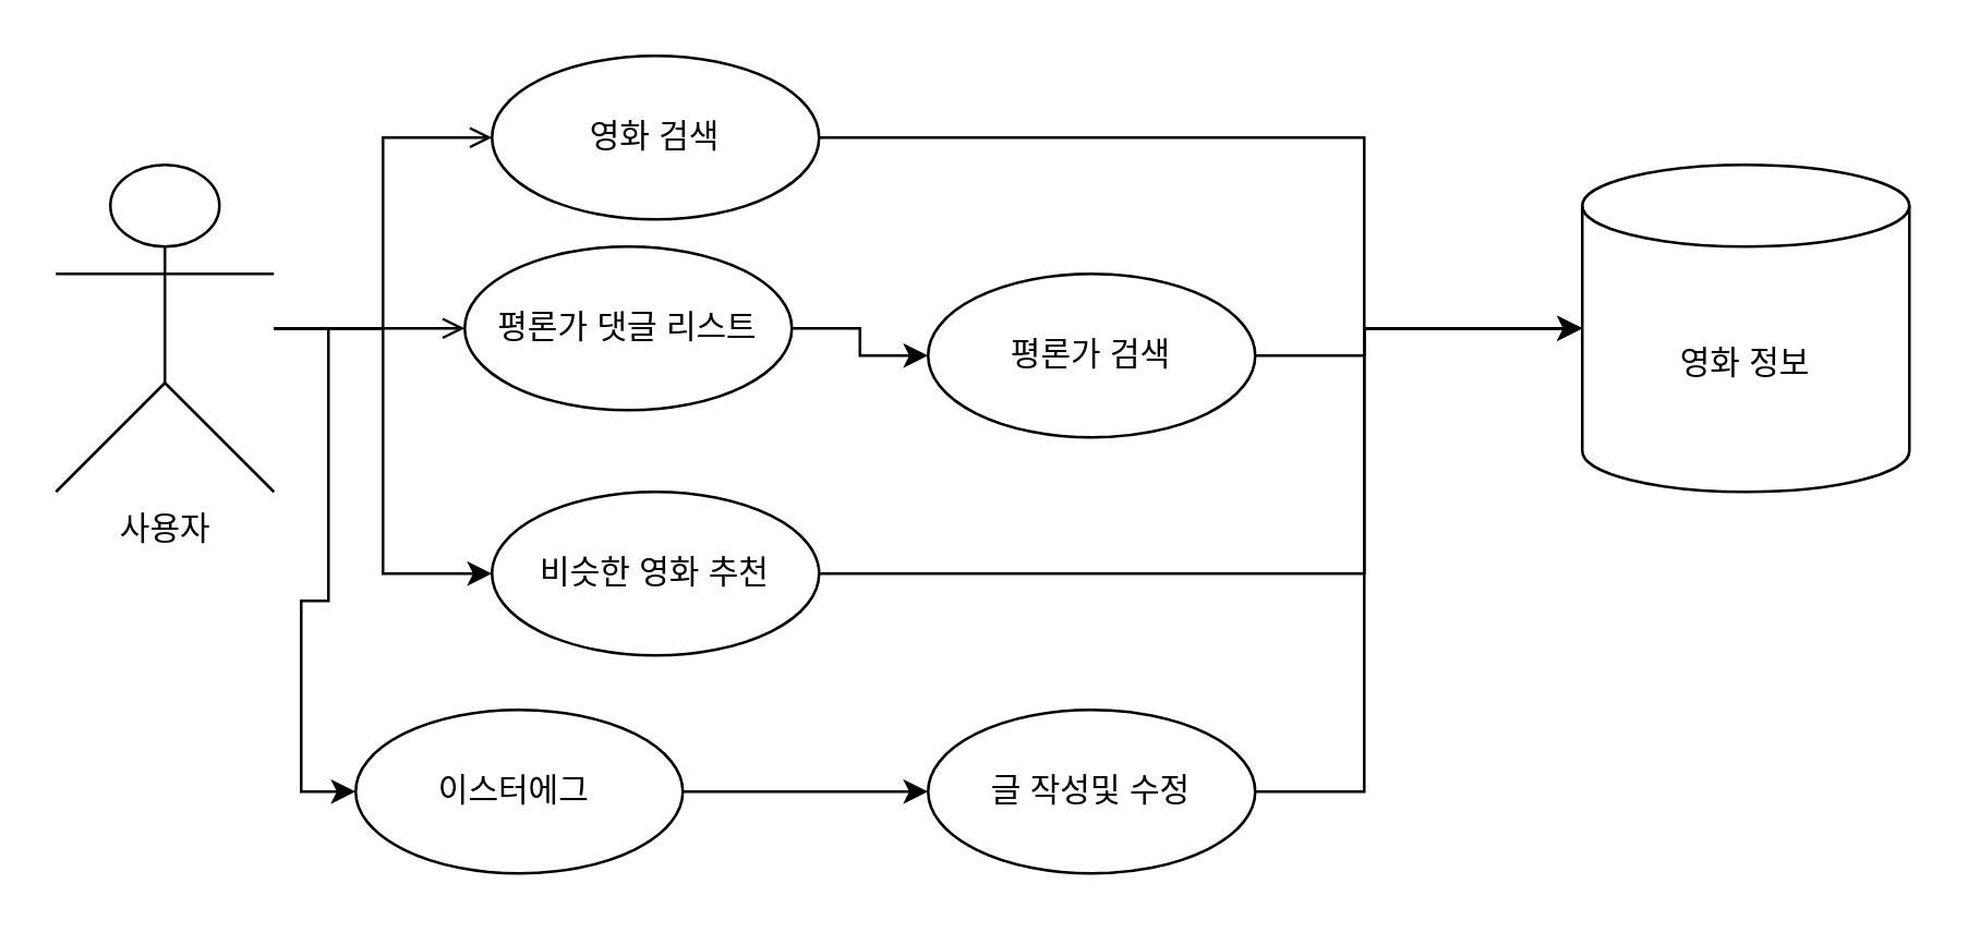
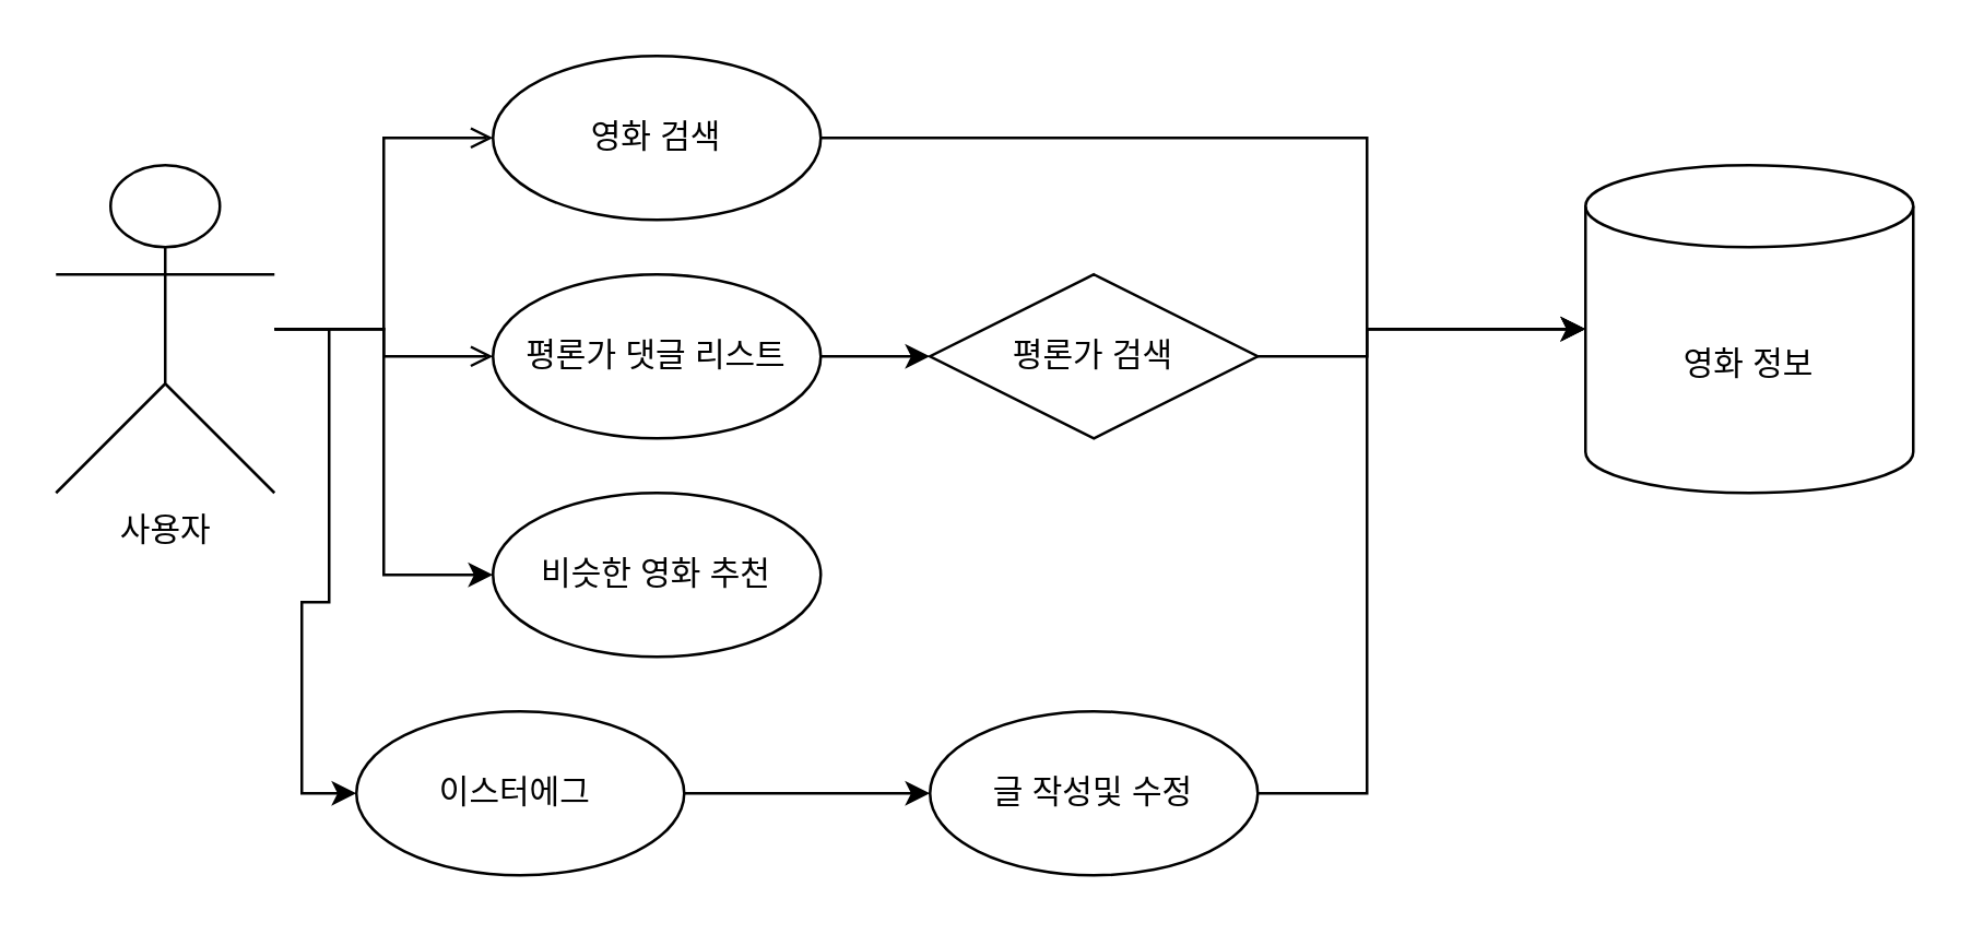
  <mxCell id="0" />
  <mxCell id="1" parent="0" />
  <mxCell id="2" style="edgeStyle=orthogonalEdgeStyle;rounded=0;orthogonalLoop=1;jettySize=auto;html=1;entryX=0;entryY=0.5;entryDx=0;entryDy=0;endArrow=open;" edge="1" parent="1" source="6" target="11"><mxGeometry relative="1" as="geometry" /></mxCell>
  <mxCell id="3" style="edgeStyle=orthogonalEdgeStyle;rounded=0;orthogonalLoop=1;jettySize=auto;html=1;entryX=0;entryY=0.5;entryDx=0;entryDy=0;endArrow=open;" edge="1" parent="1" source="6" target="8"><mxGeometry relative="1" as="geometry" /></mxCell>
  <mxCell id="4" style="edgeStyle=orthogonalEdgeStyle;rounded=0;orthogonalLoop=1;jettySize=auto;html=1;entryX=0;entryY=0.5;entryDx=0;entryDy=0;" edge="1" parent="1" source="6" target="13"><mxGeometry relative="1" as="geometry" /></mxCell>
  <mxCell id="5" style="edgeStyle=orthogonalEdgeStyle;rounded=0;orthogonalLoop=1;jettySize=auto;html=1;entryX=0;entryY=0.5;entryDx=0;entryDy=0;" edge="1" parent="1" source="6" target="17"><mxGeometry relative="1" as="geometry" /></mxCell>
  <mxCell id="6" value="사용자" style="shape=umlActor;verticalLabelPosition=bottom;verticalAlign=top;html=1;outlineConnect=0;" vertex="1" parent="1"><mxGeometry x="20" y="60" width="80" height="120" as="geometry" /></mxCell>
  <mxCell id="7" style="edgeStyle=orthogonalEdgeStyle;rounded=0;orthogonalLoop=1;jettySize=auto;html=1;entryX=0;entryY=0.5;entryDx=0;entryDy=0;entryPerimeter=0;" edge="1" parent="1" source="8" target="9"><mxGeometry relative="1" as="geometry"><Array as="points"><mxPoint x="500" y="50" /><mxPoint x="500" y="120" /></Array></mxGeometry></mxCell>
  <mxCell id="8" value="영화 검색" style="ellipse;whiteSpace=wrap;html=1;" vertex="1" parent="1"><mxGeometry x="180" y="20" width="120" height="60" as="geometry" /></mxCell>
  <mxCell id="9" value="영화 정보" style="shape=cylinder3;whiteSpace=wrap;html=1;boundedLbl=1;backgroundOutline=1;size=15;" vertex="1" parent="1"><mxGeometry x="580" y="60" width="120" height="120" as="geometry" /></mxCell>
  <mxCell id="10" style="edgeStyle=orthogonalEdgeStyle;rounded=0;orthogonalLoop=1;jettySize=auto;html=1;entryX=0;entryY=0.5;entryDx=0;entryDy=0;" edge="1" parent="1" source="11" target="15"><mxGeometry relative="1" as="geometry" /></mxCell>
- <mxCell id="11" value="평론가 댓글 리스트" style="ellipse;whiteSpace=wrap;html=1;" vertex="1" parent="1"><mxGeometry x="170" y="90" width="120" height="60" as="geometry" /></mxCell>
- <mxCell id="12" style="edgeStyle=orthogonalEdgeStyle;rounded=0;orthogonalLoop=1;jettySize=auto;html=1;entryX=0;entryY=0.5;entryDx=0;entryDy=0;entryPerimeter=0;" edge="1" parent="1" source="13" target="9"><mxGeometry relative="1" as="geometry"><Array as="points"><mxPoint x="500" y="210" /><mxPoint x="500" y="120" /></Array></mxGeometry></mxCell>
+ <mxCell id="11" value="평론가 댓글 리스트" style="ellipse;whiteSpace=wrap;html=1;" vertex="1" parent="1"><mxGeometry x="180" y="100" width="120" height="60" as="geometry" /></mxCell>
  <mxCell id="13" value="비슷한 영화&amp;nbsp;추천" style="ellipse;whiteSpace=wrap;html=1;" vertex="1" parent="1"><mxGeometry x="180" y="180" width="120" height="60" as="geometry" /></mxCell>
  <mxCell id="14" style="edgeStyle=orthogonalEdgeStyle;rounded=0;orthogonalLoop=1;jettySize=auto;html=1;entryX=0;entryY=0.5;entryDx=0;entryDy=0;entryPerimeter=0;" edge="1" parent="1" source="15" target="9"><mxGeometry relative="1" as="geometry"><Array as="points"><mxPoint x="500" y="130" /><mxPoint x="500" y="120" /></Array></mxGeometry></mxCell>
- <mxCell id="15" value="평론가 검색" style="ellipse;whiteSpace=wrap;html=1;" vertex="1" parent="1"><mxGeometry x="340" y="100" width="120" height="60" as="geometry" /></mxCell>
+ <mxCell id="15" value="평론가 검색" style="rhombus;whiteSpace=wrap;html=1;" vertex="1" parent="1"><mxGeometry x="340" y="100" width="120" height="60" as="geometry" /></mxCell>
  <mxCell id="16" style="edgeStyle=orthogonalEdgeStyle;rounded=0;orthogonalLoop=1;jettySize=auto;html=1;entryX=0;entryY=0.5;entryDx=0;entryDy=0;" edge="1" parent="1" source="17" target="19"><mxGeometry relative="1" as="geometry" /></mxCell>
  <mxCell id="17" value="이스터에그&amp;nbsp;" style="ellipse;whiteSpace=wrap;html=1;" vertex="1" parent="1"><mxGeometry x="130" y="260" width="120" height="60" as="geometry" /></mxCell>
  <mxCell id="18" style="edgeStyle=orthogonalEdgeStyle;rounded=0;orthogonalLoop=1;jettySize=auto;html=1;entryX=0;entryY=0.5;entryDx=0;entryDy=0;entryPerimeter=0;" edge="1" parent="1" source="19" target="9"><mxGeometry relative="1" as="geometry"><Array as="points"><mxPoint x="500" y="290" /><mxPoint x="500" y="120" /></Array></mxGeometry></mxCell>
  <mxCell id="19" value="글 작성및 수정" style="ellipse;whiteSpace=wrap;html=1;" vertex="1" parent="1"><mxGeometry x="340" y="260" width="120" height="60" as="geometry" /></mxCell>
